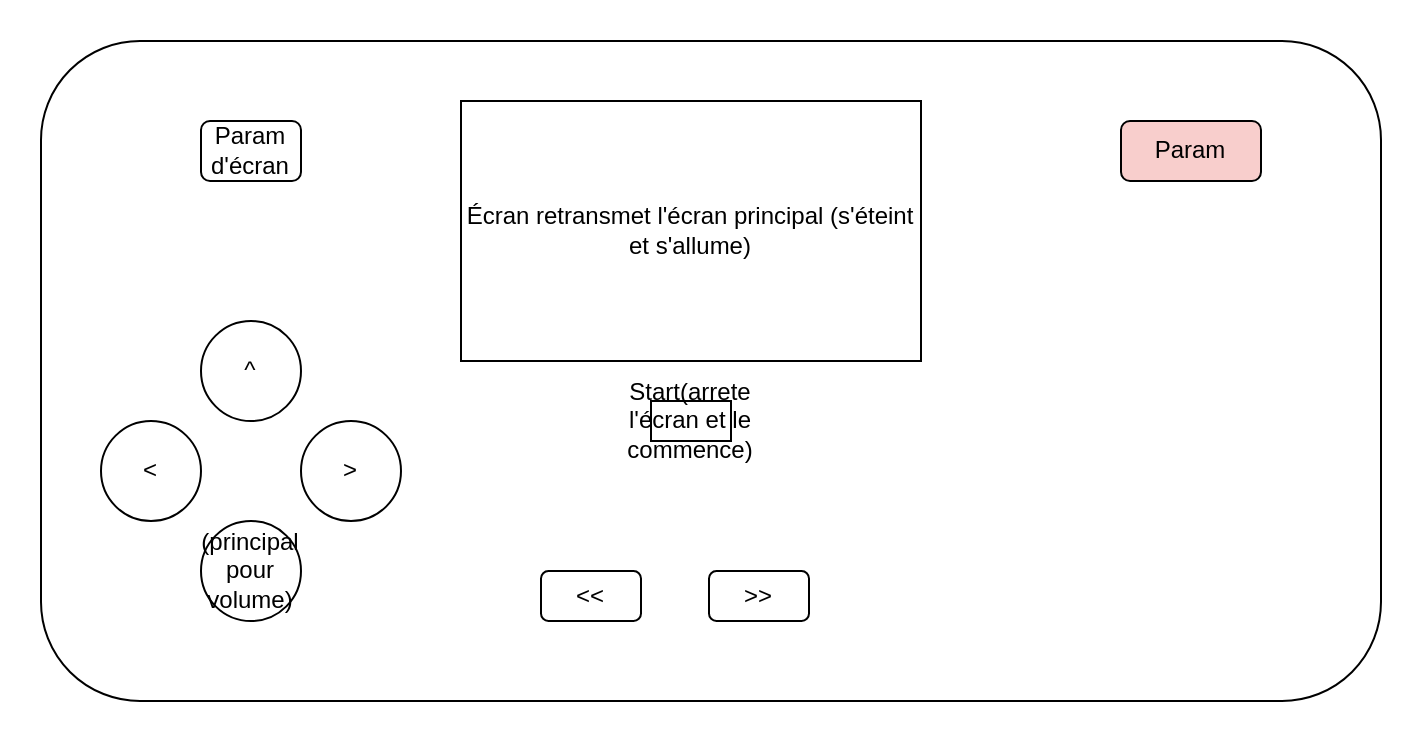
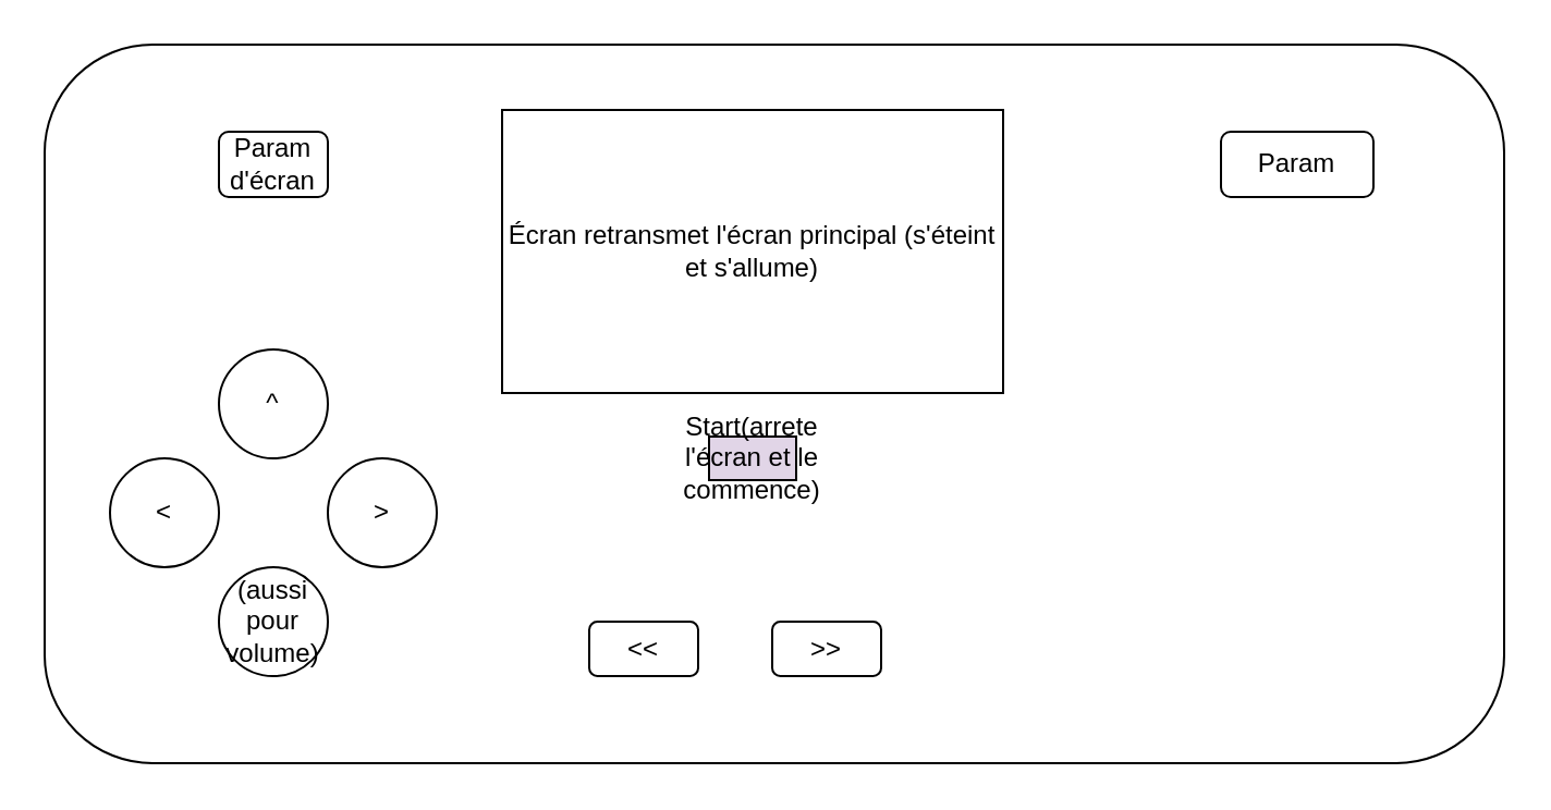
  <mxCell id="0" />
  <mxCell id="1" parent="0" />
  <mxCell id="2" value="" style="rounded=1;whiteSpace=wrap;html=1;" vertex="1" parent="1"><mxGeometry x="20" y="20" width="670" height="330" as="geometry" /></mxCell>
- <mxCell id="3" value="(principal pour volume)" style="ellipse;whiteSpace=wrap;html=1;aspect=fixed;" vertex="1" parent="1"><mxGeometry x="100" y="260" width="50" height="50" as="geometry" /></mxCell>
+ <mxCell id="3" value="(aussi pour volume)" style="ellipse;whiteSpace=wrap;html=1;aspect=fixed;" vertex="1" parent="1"><mxGeometry x="100" y="260" width="50" height="50" as="geometry" /></mxCell>
  <mxCell id="4" value="&amp;gt;" style="ellipse;whiteSpace=wrap;html=1;aspect=fixed;" vertex="1" parent="1"><mxGeometry x="150" y="210" width="50" height="50" as="geometry" /></mxCell>
  <mxCell id="5" value="&amp;lt;" style="ellipse;whiteSpace=wrap;html=1;aspect=fixed;" vertex="1" parent="1"><mxGeometry x="50" y="210" width="50" height="50" as="geometry" /></mxCell>
  <mxCell id="6" value="^" style="ellipse;whiteSpace=wrap;html=1;aspect=fixed;" vertex="1" parent="1"><mxGeometry x="100" y="160" width="50" height="50" as="geometry" /></mxCell>
- <mxCell id="7" value="Param" style="rounded=1;whiteSpace=wrap;html=1;fillColor=#f8cecc;" vertex="1" parent="1"><mxGeometry x="560" y="60" width="70" height="30" as="geometry" /></mxCell>
+ <mxCell id="7" value="Param" style="rounded=1;whiteSpace=wrap;html=1;" vertex="1" parent="1"><mxGeometry x="560" y="60" width="70" height="30" as="geometry" /></mxCell>
  <mxCell id="8" value="Param d'écran" style="rounded=1;whiteSpace=wrap;html=1;" vertex="1" parent="1"><mxGeometry x="100" y="60" width="50" height="30" as="geometry" /></mxCell>
  <mxCell id="9" value="&amp;lt;&amp;lt;" style="rounded=1;whiteSpace=wrap;html=1;" vertex="1" parent="1"><mxGeometry x="270" y="285" width="50" height="25" as="geometry" /></mxCell>
  <mxCell id="10" value="&amp;gt;&amp;gt;" style="rounded=1;whiteSpace=wrap;html=1;" vertex="1" parent="1"><mxGeometry x="354" y="285" width="50" height="25" as="geometry" /></mxCell>
  <mxCell id="11" value="Écran retransmet l'écran principal (s'éteint et s'allume)" style="rounded=0;whiteSpace=wrap;html=1;" vertex="1" parent="1"><mxGeometry x="230" y="50" width="230" height="130" as="geometry" /></mxCell>
- <mxCell id="12" value="Start(arrete l'écran et le commence)" style="rounded=0;whiteSpace=wrap;html=1;" vertex="1" parent="1"><mxGeometry x="325" y="200" width="40" height="20" as="geometry" /></mxCell>
+ <mxCell id="12" value="Start(arrete l'écran et le commence)" style="rounded=0;whiteSpace=wrap;html=1;fillColor=#e1d5e7;" vertex="1" parent="1"><mxGeometry x="325" y="200" width="40" height="20" as="geometry" /></mxCell>
